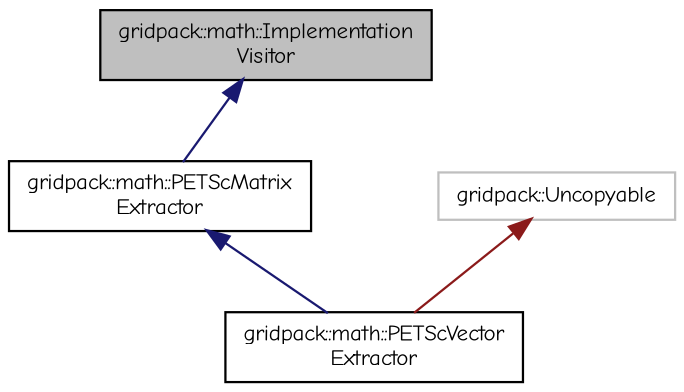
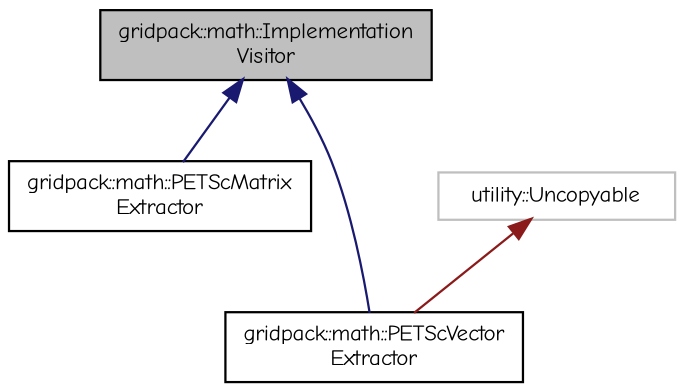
  digraph {
    fontname="Comic Neue"
    node [color=black fillcolor=white fontname="Comic Neue" fontsize=10 shape=record style=filled]
    edge [color=midnightblue dir=back fontname="Comic Neue" fontsize=10 labelfontname=Helvetica labelfontsize=10 style=solid]
    n1 [fillcolor=grey75 fontcolor=black height=0.2 label="gridpack::math::Implementation\lVisitor" width=0.4]
    n2 [height=0.2 label="gridpack::math::PETScMatrix\lExtractor" width=0.4]
    n3 [height=0.2 label="gridpack::math::PETScVector\lExtractor" width=0.4]
-   n4 [color=grey75 height=0.2 label="gridpack::Uncopyable" width=0.4]
+   n4 [color=grey75 height=0.2 label="utility::Uncopyable" width=0.4]
    n1 -> n2
-   n2 -> n3
+   n1 -> n3
    n4 -> n3 [color=firebrick4]
  }
